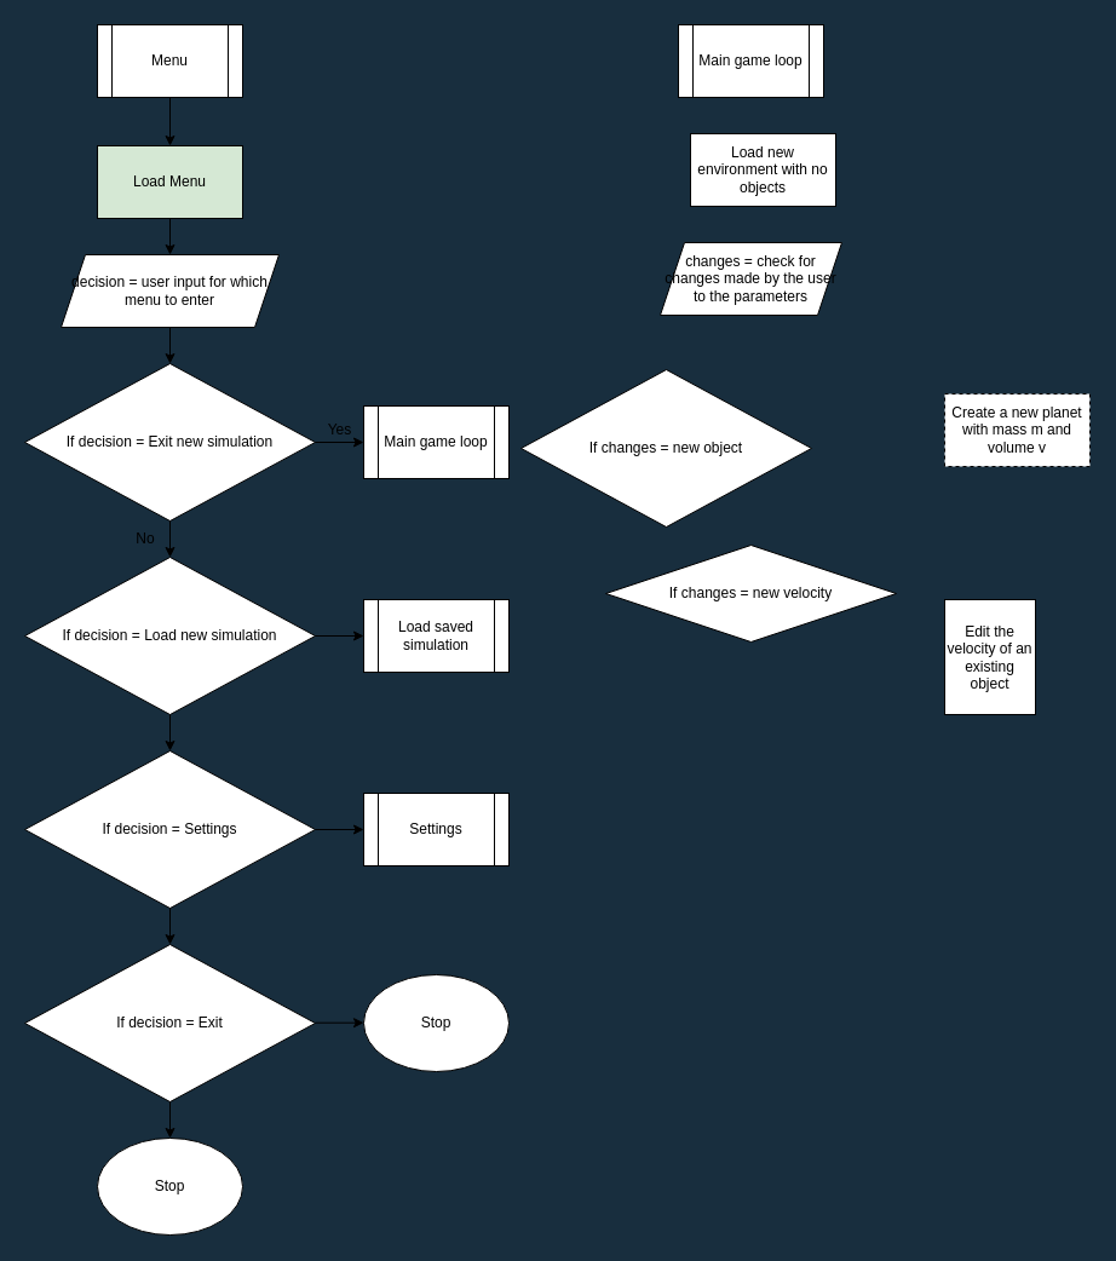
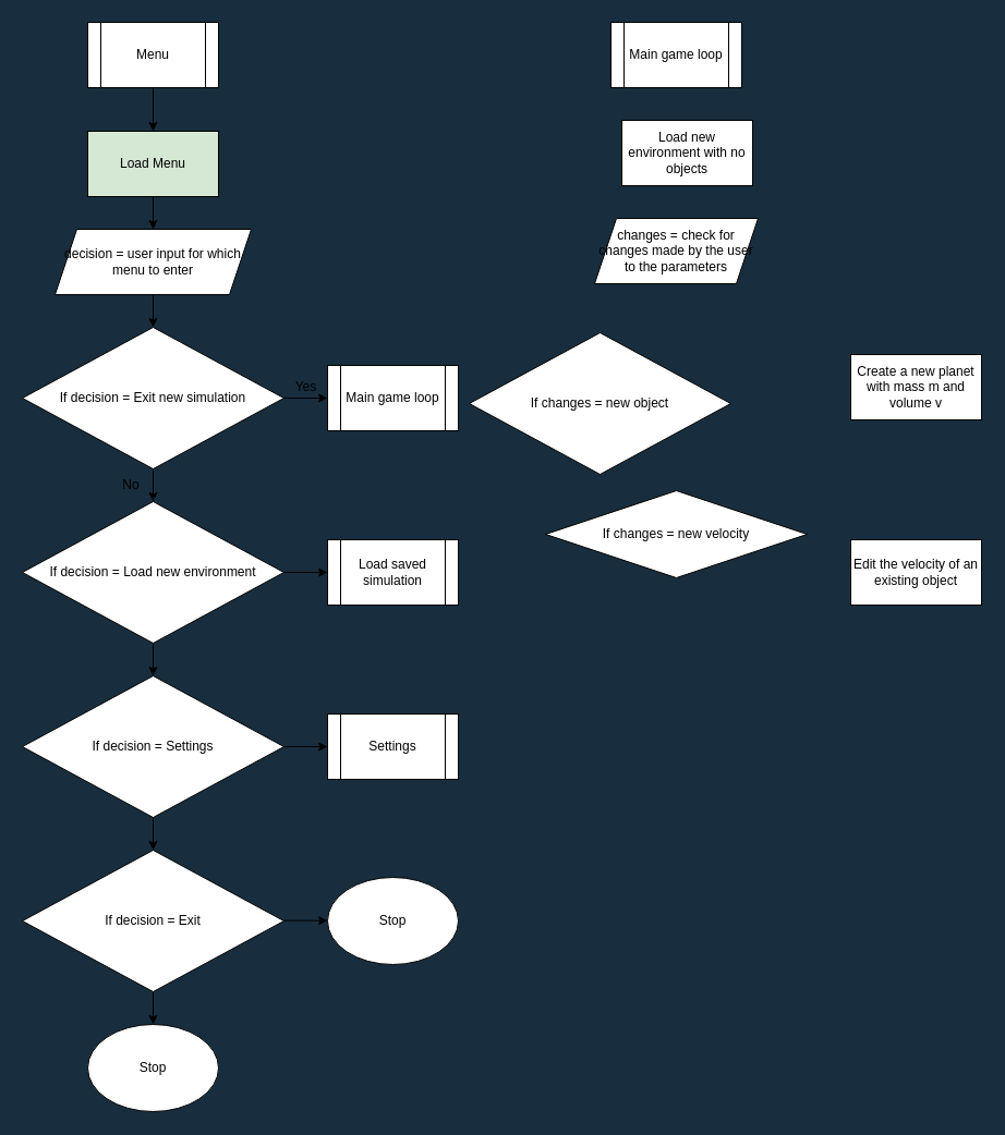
  <mxCell id="0" />
  <mxCell id="1" parent="0" />
  <mxCell id="2" value="Load Menu" style="whiteSpace=wrap;html=1;fillColor=#d5e8d4;" parent="1" vertex="1"><mxGeometry x="80" y="120" width="120" height="60" as="geometry" /></mxCell>
  <mxCell id="3" value="" style="endArrow=classic;html=1;rounded=0;exitX=0.5;exitY=1;exitDx=0;exitDy=0;entryX=0.5;entryY=0;entryDx=0;entryDy=0;" parent="1" target="2" edge="1"><mxGeometry width="50" height="50" relative="1" as="geometry"><mxPoint x="140" y="80" as="sourcePoint" /><mxPoint x="480" y="240" as="targetPoint" /></mxGeometry></mxCell>
  <mxCell id="4" value="decision = user input for which menu to enter" style="shape=parallelogram;perimeter=parallelogramPerimeter;whiteSpace=wrap;html=1;fixedSize=1;" parent="1" vertex="1"><mxGeometry x="50" y="210" width="180" height="60" as="geometry" /></mxCell>
  <mxCell id="5" value="" style="endArrow=classic;html=1;rounded=0;entryX=0.5;entryY=0;entryDx=0;entryDy=0;" parent="1" target="4" edge="1"><mxGeometry width="50" height="50" relative="1" as="geometry"><mxPoint x="140" y="180" as="sourcePoint" /><mxPoint x="190" y="130" as="targetPoint" /></mxGeometry></mxCell>
  <mxCell id="6" value="If decision = Exit new simulation" style="rhombus;whiteSpace=wrap;html=1;" parent="1" vertex="1"><mxGeometry x="20" y="300" width="240" height="130" as="geometry" /></mxCell>
  <mxCell id="7" value="" style="endArrow=classic;html=1;rounded=0;entryX=0.5;entryY=0;entryDx=0;entryDy=0;" parent="1" target="6" edge="1"><mxGeometry width="50" height="50" relative="1" as="geometry"><mxPoint x="140" y="270" as="sourcePoint" /><mxPoint x="260" y="250" as="targetPoint" /></mxGeometry></mxCell>
  <mxCell id="8" value="" style="endArrow=classic;html=1;rounded=0;exitX=1;exitY=0.5;exitDx=0;exitDy=0;" parent="1" source="6" edge="1"><mxGeometry width="50" height="50" relative="1" as="geometry"><mxPoint x="190" y="390" as="sourcePoint" /><mxPoint x="300" y="365" as="targetPoint" /></mxGeometry></mxCell>
  <mxCell id="9" value="Yes" style="text;html=1;align=center;verticalAlign=middle;resizable=0;points=[];autosize=1;strokeColor=none;fillColor=none;" parent="1" vertex="1"><mxGeometry x="260" y="340" width="40" height="30" as="geometry" /></mxCell>
  <mxCell id="10" value="Main game loop" style="shape=process;whiteSpace=wrap;html=1;backgroundOutline=1;" parent="1" vertex="1"><mxGeometry x="300" y="335" width="120" height="60" as="geometry" /></mxCell>
  <mxCell id="11" value="" style="endArrow=classic;html=1;rounded=0;exitX=0.5;exitY=1;exitDx=0;exitDy=0;" parent="1" source="6" edge="1"><mxGeometry width="50" height="50" relative="1" as="geometry"><mxPoint x="190" y="450" as="sourcePoint" /><mxPoint x="140" y="460" as="targetPoint" /></mxGeometry></mxCell>
  <mxCell id="12" value="No" style="text;html=1;strokeColor=none;fillColor=none;align=center;verticalAlign=middle;whiteSpace=wrap;rounded=0;" parent="1" vertex="1"><mxGeometry x="90" y="430" width="60" height="30" as="geometry" /></mxCell>
- <mxCell id="13" value="If decision = Load new simulation" style="rhombus;whiteSpace=wrap;html=1;" parent="1" vertex="1"><mxGeometry x="20" y="460" width="240" height="130" as="geometry" /></mxCell>
+ <mxCell id="13" value="If decision = Load new environment" style="rhombus;whiteSpace=wrap;html=1;" parent="1" vertex="1"><mxGeometry x="20" y="460" width="240" height="130" as="geometry" /></mxCell>
  <mxCell id="14" value="" style="endArrow=classic;html=1;rounded=0;exitX=1;exitY=0.5;exitDx=0;exitDy=0;" parent="1" source="13" edge="1"><mxGeometry width="50" height="50" relative="1" as="geometry"><mxPoint x="120" y="490" as="sourcePoint" /><mxPoint x="300" y="525" as="targetPoint" /></mxGeometry></mxCell>
  <mxCell id="15" value="Load saved simulation" style="shape=process;whiteSpace=wrap;html=1;backgroundOutline=1;" parent="1" vertex="1"><mxGeometry x="300" y="495" width="120" height="60" as="geometry" /></mxCell>
  <mxCell id="16" value="" style="endArrow=classic;html=1;rounded=0;exitX=0.5;exitY=1;exitDx=0;exitDy=0;" parent="1" source="13" edge="1"><mxGeometry width="50" height="50" relative="1" as="geometry"><mxPoint x="150" y="600" as="sourcePoint" /><mxPoint x="140" y="620" as="targetPoint" /></mxGeometry></mxCell>
  <mxCell id="17" value="If decision = Settings" style="rhombus;whiteSpace=wrap;html=1;" parent="1" vertex="1"><mxGeometry x="20" y="620" width="240" height="130" as="geometry" /></mxCell>
  <mxCell id="18" value="" style="endArrow=classic;html=1;rounded=0;exitX=1;exitY=0.5;exitDx=0;exitDy=0;" parent="1" source="17" edge="1"><mxGeometry width="50" height="50" relative="1" as="geometry"><mxPoint x="190" y="570" as="sourcePoint" /><mxPoint x="300" y="685" as="targetPoint" /></mxGeometry></mxCell>
  <mxCell id="19" value="Menu" style="shape=process;whiteSpace=wrap;html=1;backgroundOutline=1;" parent="1" vertex="1"><mxGeometry x="80" y="20" width="120" height="60" as="geometry" /></mxCell>
  <mxCell id="20" value="Settings" style="shape=process;whiteSpace=wrap;html=1;backgroundOutline=1;" parent="1" vertex="1"><mxGeometry x="300" y="655" width="120" height="60" as="geometry" /></mxCell>
  <mxCell id="21" value="" style="endArrow=classic;html=1;rounded=0;exitX=0.5;exitY=1;exitDx=0;exitDy=0;" parent="1" source="17" edge="1"><mxGeometry width="50" height="50" relative="1" as="geometry"><mxPoint x="260" y="750" as="sourcePoint" /><mxPoint x="140" y="780" as="targetPoint" /></mxGeometry></mxCell>
  <mxCell id="22" value="If decision = Exit" style="rhombus;whiteSpace=wrap;html=1;" parent="1" vertex="1"><mxGeometry x="20" y="780" width="240" height="130" as="geometry" /></mxCell>
  <mxCell id="23" value="" style="endArrow=classic;html=1;rounded=0;exitX=1;exitY=0.5;exitDx=0;exitDy=0;" parent="1" edge="1"><mxGeometry width="50" height="50" relative="1" as="geometry"><mxPoint x="260" y="844.69" as="sourcePoint" /><mxPoint x="300" y="844.69" as="targetPoint" /></mxGeometry></mxCell>
  <mxCell id="24" value="" style="endArrow=classic;html=1;rounded=0;exitX=0.5;exitY=1;exitDx=0;exitDy=0;" parent="1" source="22" edge="1"><mxGeometry width="50" height="50" relative="1" as="geometry"><mxPoint x="260" y="980" as="sourcePoint" /><mxPoint x="140" y="940" as="targetPoint" /></mxGeometry></mxCell>
  <mxCell id="25" value="Stop" style="ellipse;whiteSpace=wrap;html=1;" parent="1" vertex="1"><mxGeometry x="300" y="805" width="120" height="80" as="geometry" /></mxCell>
  <mxCell id="26" value="Stop" style="ellipse;whiteSpace=wrap;html=1;" parent="1" vertex="1"><mxGeometry x="80" y="940" width="120" height="80" as="geometry" /></mxCell>
  <mxCell id="27" value="Main game loop" style="shape=process;whiteSpace=wrap;html=1;backgroundOutline=1;" parent="1" vertex="1"><mxGeometry x="560" y="20" width="120" height="60" as="geometry" /></mxCell>
  <mxCell id="28" value="Load new environment with no objects" style="whiteSpace=wrap;html=1;" parent="1" vertex="1"><mxGeometry x="570" y="110" width="120" height="60" as="geometry" /></mxCell>
  <mxCell id="29" value="changes = check for changes made by the user to the parameters" style="shape=parallelogram;perimeter=parallelogramPerimeter;whiteSpace=wrap;html=1;fixedSize=1;" parent="1" vertex="1"><mxGeometry x="545" y="200" width="150" height="60" as="geometry" /></mxCell>
  <mxCell id="30" value="If changes = new object" style="rhombus;whiteSpace=wrap;html=1;" parent="1" vertex="1"><mxGeometry x="430" y="305" width="240" height="130" as="geometry" /></mxCell>
- <mxCell id="31" value="Create a new planet with mass m and volume v" style="rounded=0;whiteSpace=wrap;html=1;dashed=1;" parent="1" vertex="1"><mxGeometry x="780" y="325" width="120" height="60" as="geometry" /></mxCell>
+ <mxCell id="31" value="Create a new planet with mass m and volume v" style="rounded=0;whiteSpace=wrap;html=1;" parent="1" vertex="1"><mxGeometry x="780" y="325" width="120" height="60" as="geometry" /></mxCell>
  <mxCell id="32" value="If changes = new velocity" style="rhombus;whiteSpace=wrap;html=1;" parent="1" vertex="1"><mxGeometry x="500" y="450" width="240" height="80" as="geometry" /></mxCell>
- <mxCell id="33" value="Edit the velocity of an existing object" style="rounded=0;whiteSpace=wrap;html=1;" parent="1" vertex="1"><mxGeometry x="780" y="495" width="75" height="95" as="geometry" /></mxCell>
+ <mxCell id="33" value="Edit the velocity of an existing object" style="rounded=0;whiteSpace=wrap;html=1;" parent="1" vertex="1"><mxGeometry x="780" y="495" width="120" height="60" as="geometry" /></mxCell>
